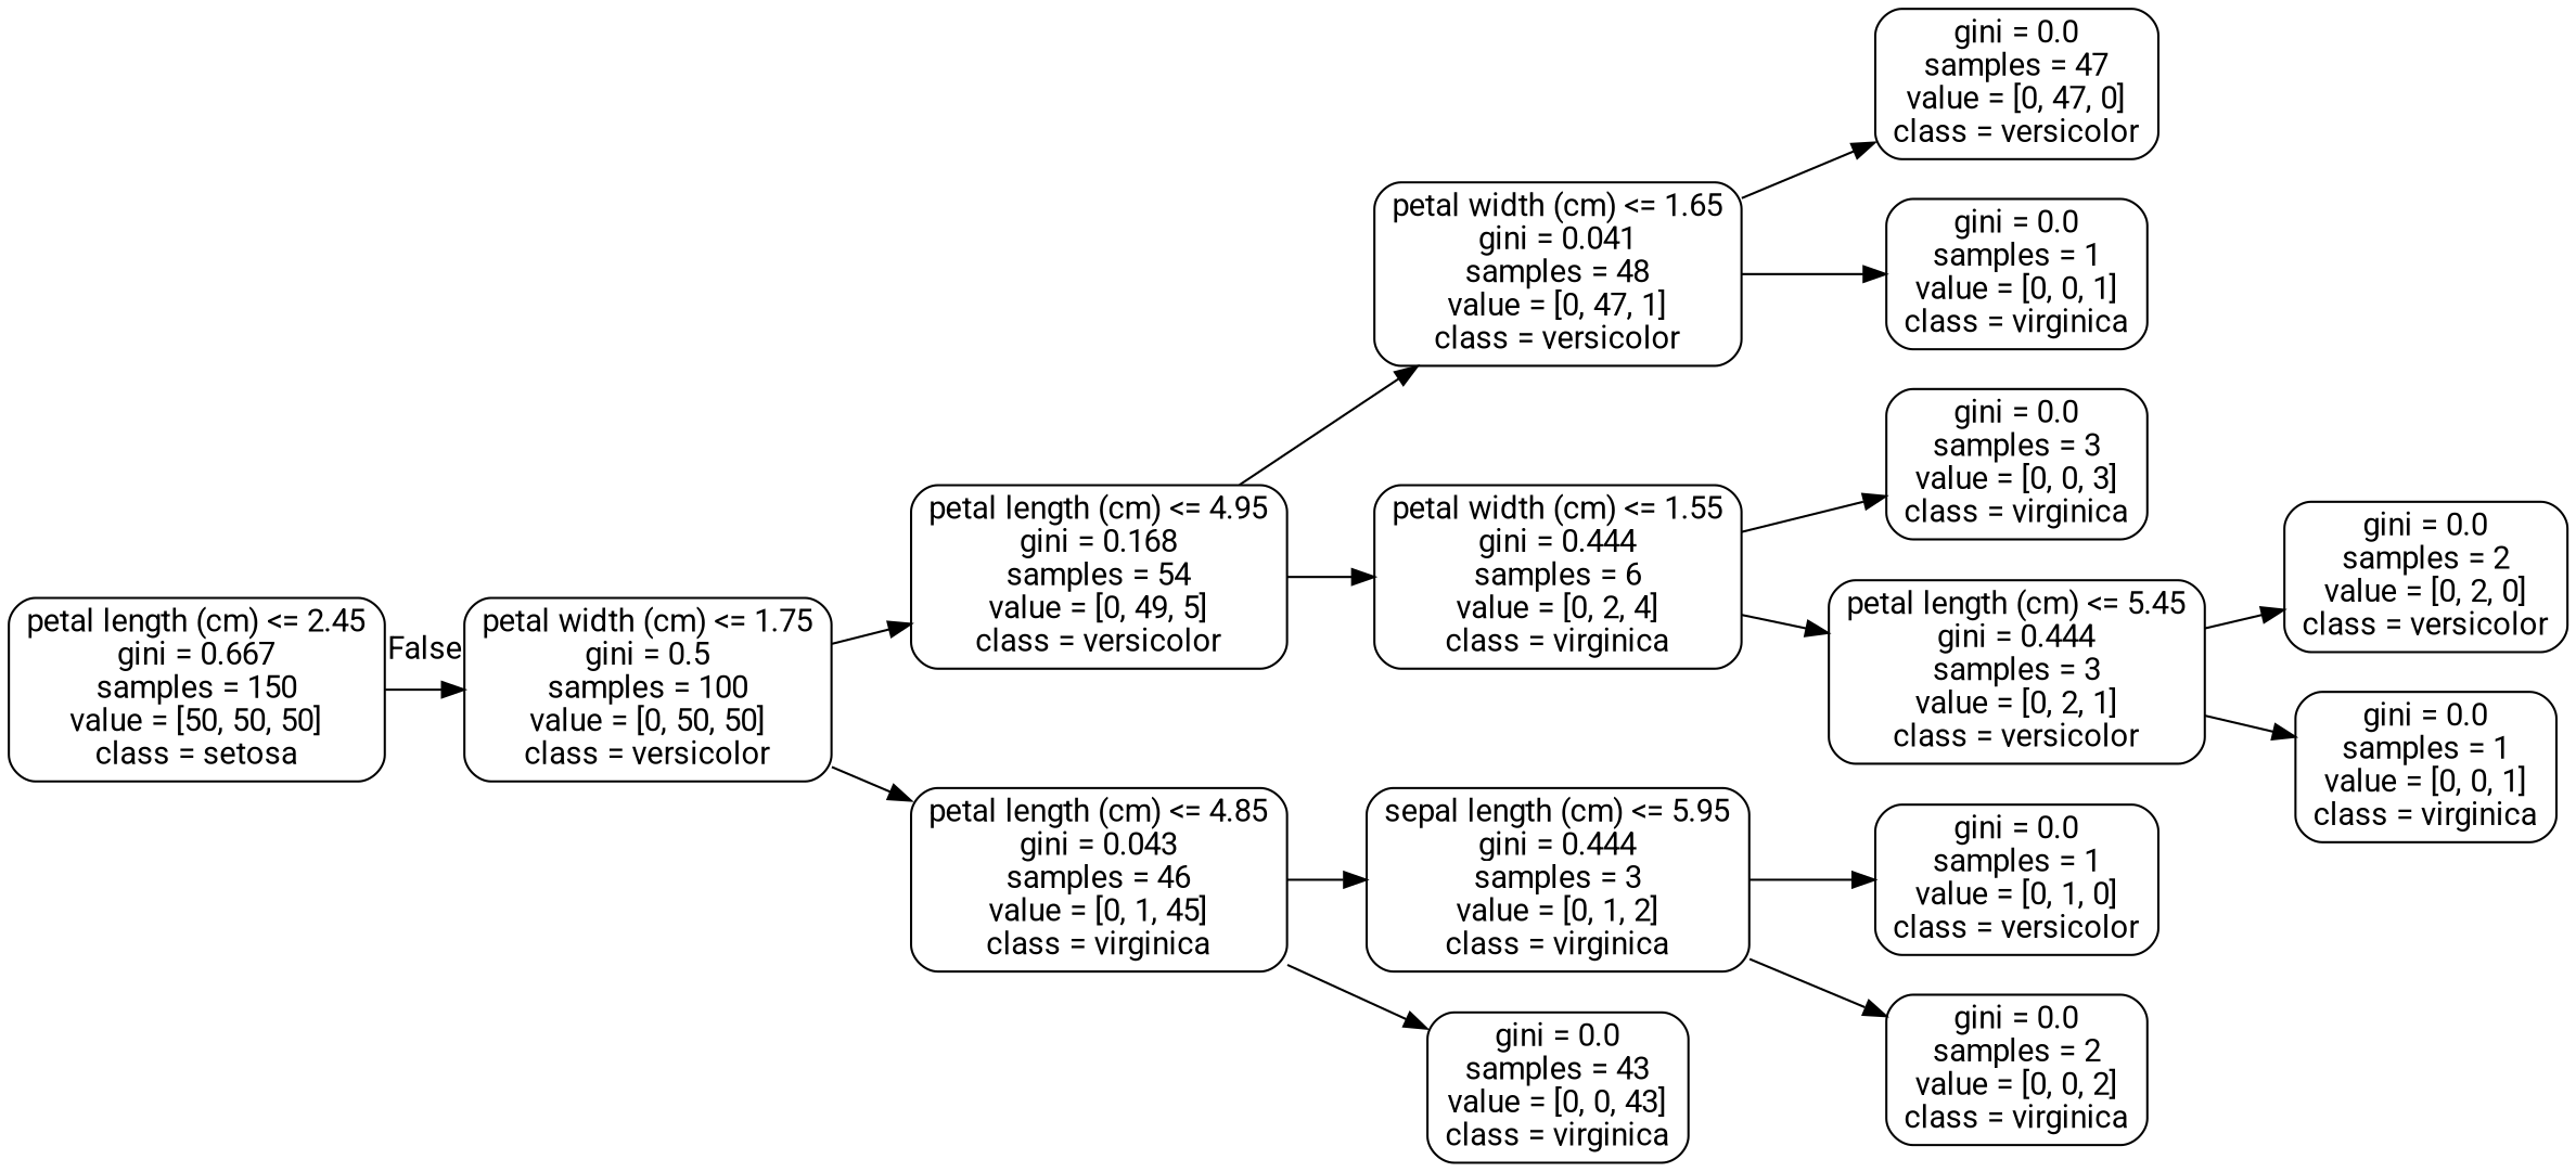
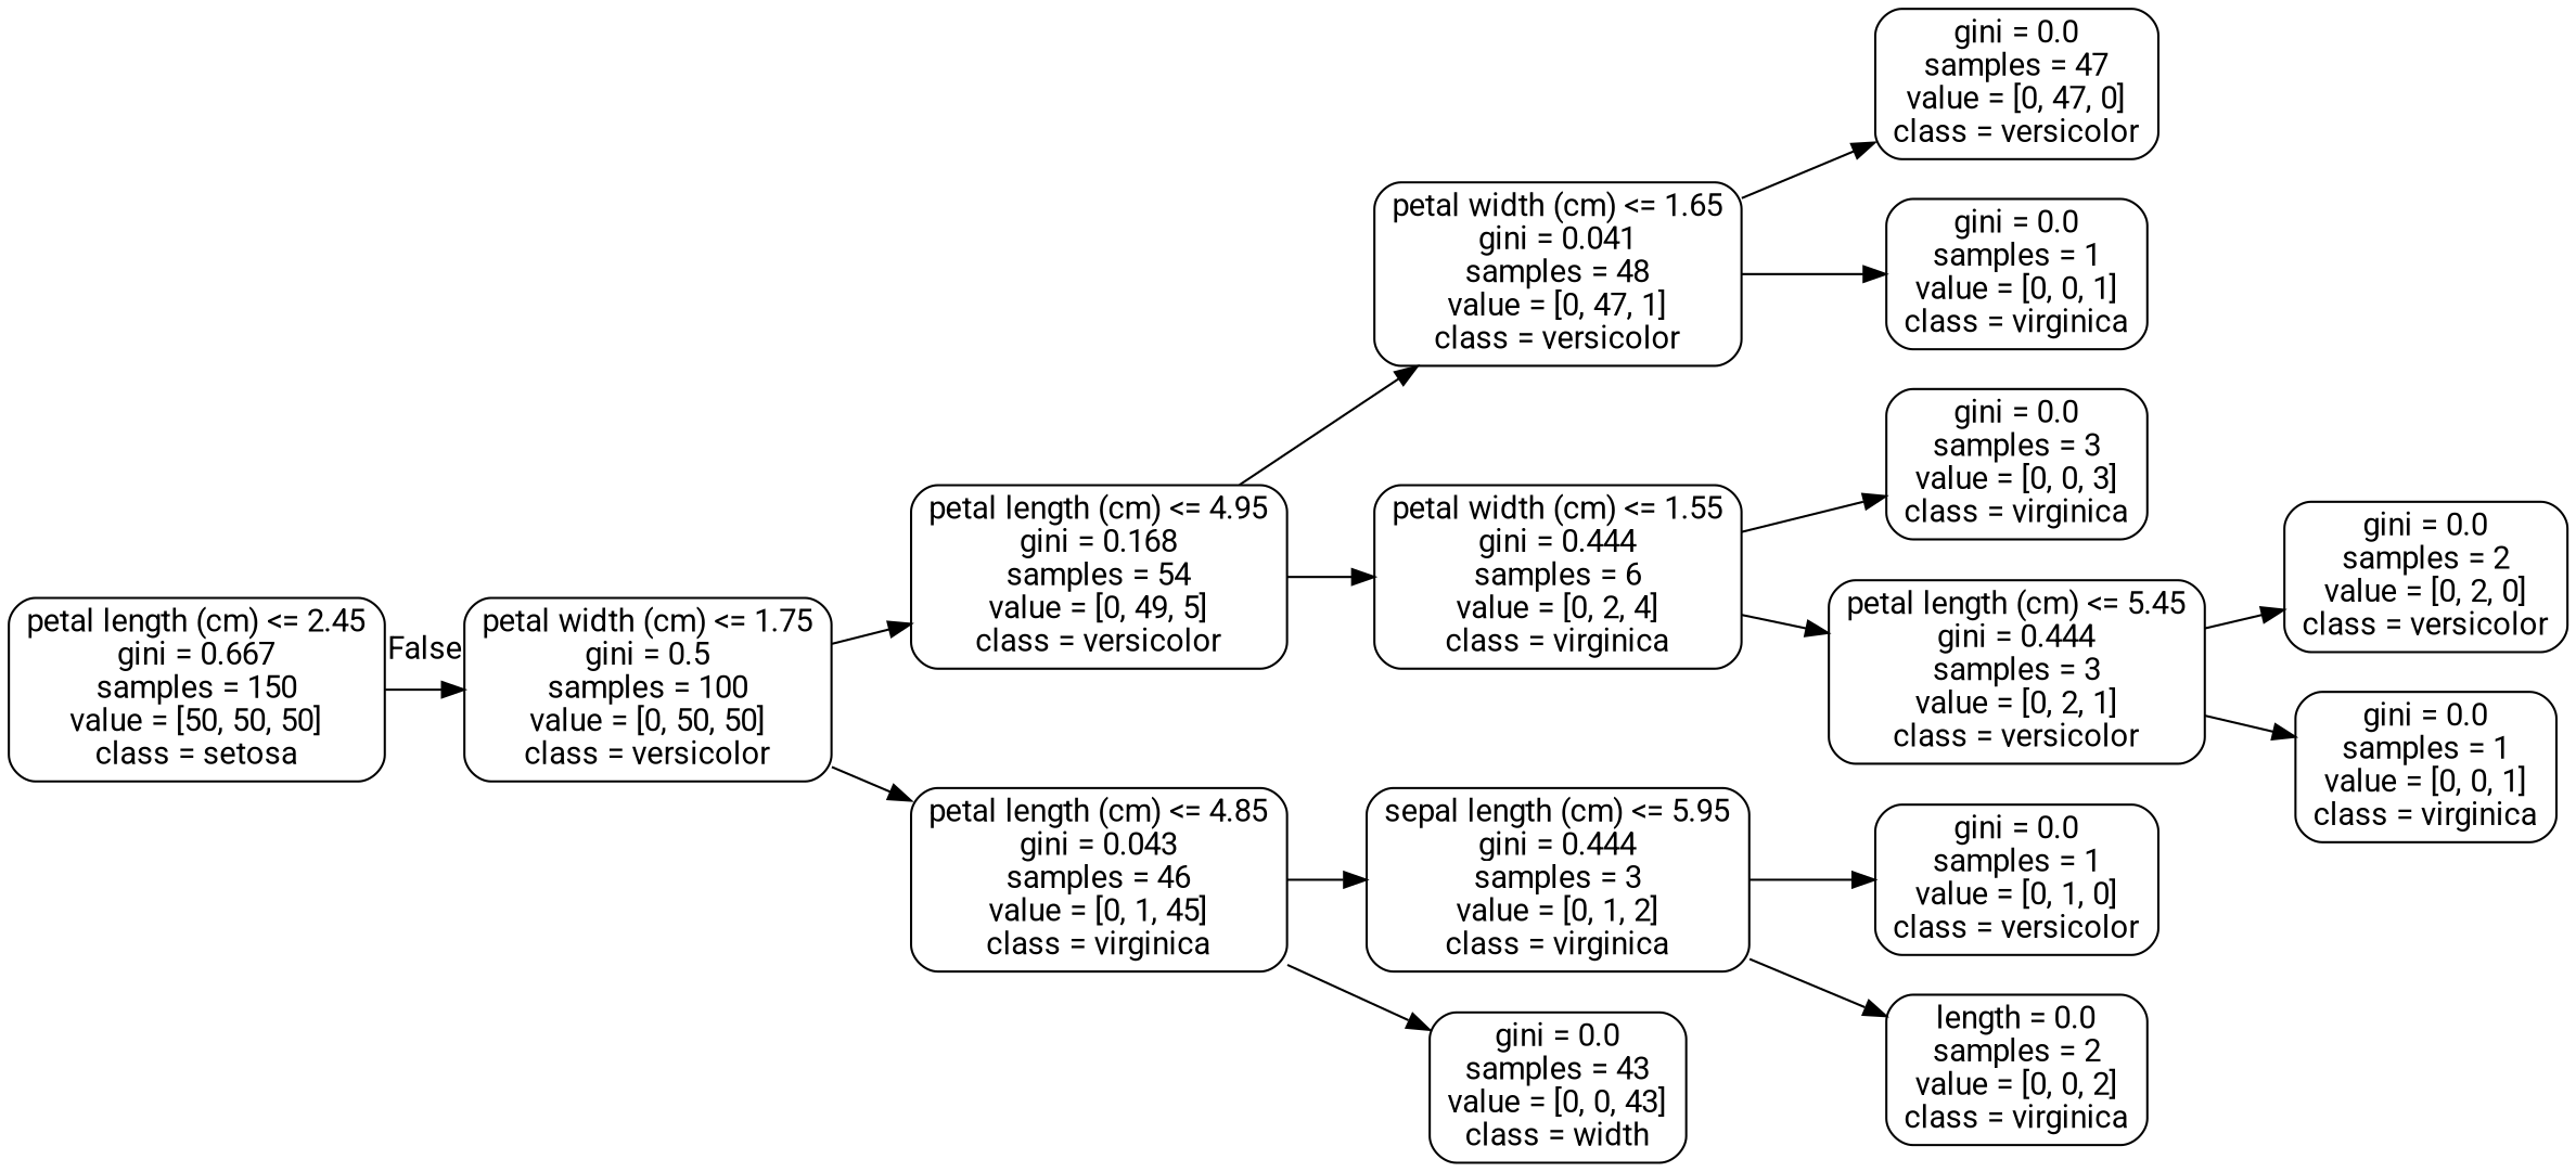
  digraph {
    fontname=Roboto
    rankdir=LR
    node [color=black fontname=Roboto shape=box style=rounded]
    edge [fontname=Roboto]
    n1 [label="petal length (cm) <= 2.45\ngini = 0.667\nsamples = 150\nvalue = [50, 50, 50]\nclass = setosa"]
    n2 [label="petal width (cm) <= 1.75\ngini = 0.5\nsamples = 100\nvalue = [0, 50, 50]\nclass = versicolor"]
    n3 [label="petal length (cm) <= 4.95\ngini = 0.168\nsamples = 54\nvalue = [0, 49, 5]\nclass = versicolor"]
    n4 [label="petal length (cm) <= 4.85\ngini = 0.043\nsamples = 46\nvalue = [0, 1, 45]\nclass = virginica"]
    n5 [label="petal width (cm) <= 1.65\ngini = 0.041\nsamples = 48\nvalue = [0, 47, 1]\nclass = versicolor"]
    n6 [label="petal width (cm) <= 1.55\ngini = 0.444\nsamples = 6\nvalue = [0, 2, 4]\nclass = virginica"]
    n7 [label="sepal length (cm) <= 5.95\ngini = 0.444\nsamples = 3\nvalue = [0, 1, 2]\nclass = virginica"]
-   n8 [label="gini = 0.0\nsamples = 43\nvalue = [0, 0, 43]\nclass = virginica"]
+   n8 [label="gini = 0.0\nsamples = 43\nvalue = [0, 0, 43]\nclass = width"]
    n9 [label="gini = 0.0\nsamples = 47\nvalue = [0, 47, 0]\nclass = versicolor"]
    n10 [label="gini = 0.0\nsamples = 1\nvalue = [0, 0, 1]\nclass = virginica"]
    n11 [label="gini = 0.0\nsamples = 3\nvalue = [0, 0, 3]\nclass = virginica"]
    n12 [label="petal length (cm) <= 5.45\ngini = 0.444\nsamples = 3\nvalue = [0, 2, 1]\nclass = versicolor"]
    n13 [label="gini = 0.0\nsamples = 2\nvalue = [0, 2, 0]\nclass = versicolor"]
    n14 [label="gini = 0.0\nsamples = 1\nvalue = [0, 0, 1]\nclass = virginica"]
    n15 [label="gini = 0.0\nsamples = 1\nvalue = [0, 1, 0]\nclass = versicolor"]
-   n16 [label="gini = 0.0\nsamples = 2\nvalue = [0, 0, 2]\nclass = virginica"]
+   n16 [label="length = 0.0\nsamples = 2\nvalue = [0, 0, 2]\nclass = virginica"]
    n1 -> n2 [headlabel=False labelangle=-45 labeldistance=2.5]
    n2 -> n3
    n2 -> n4
    n3 -> n5
    n3 -> n6
    n4 -> n7
    n4 -> n8
    n5 -> n9
    n5 -> n10
    n6 -> n11
    n6 -> n12
    n7 -> n15
    n7 -> n16
    n12 -> n13
    n12 -> n14
  }
